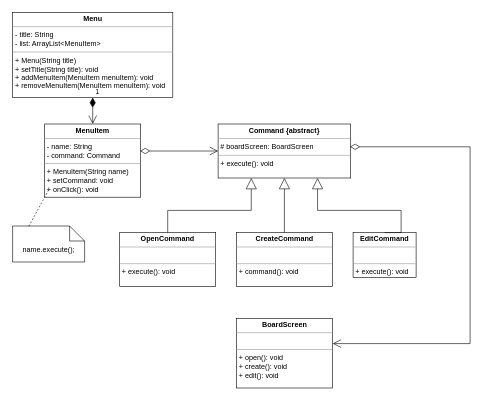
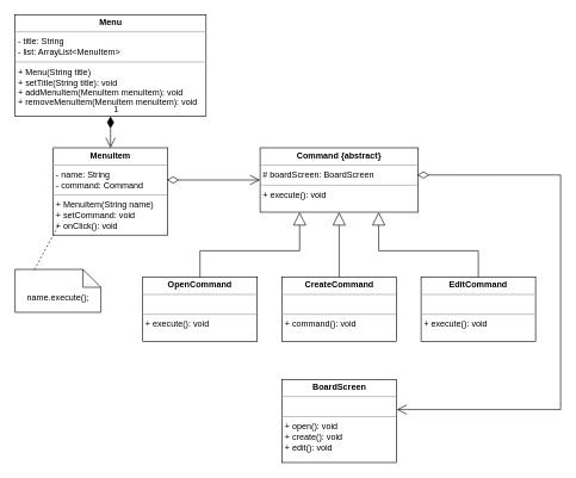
  <mxCell id="0" />
  <mxCell id="1" parent="0" />
  <mxCell id="2" value="&lt;p style=&quot;margin:0px;margin-top:4px;text-align:center;&quot;&gt;&lt;b&gt;Command {abstract}&lt;/b&gt;&lt;/p&gt;&lt;hr size=&quot;1&quot;&gt;&lt;p style=&quot;margin:0px;margin-left:4px;&quot;&gt;# boardScreen: BoardScreen&lt;/p&gt;&lt;hr size=&quot;1&quot;&gt;&lt;p style=&quot;margin:0px;margin-left:4px;&quot;&gt;+ execute(): void&lt;/p&gt;" style="verticalAlign=top;align=left;overflow=fill;fontSize=12;fontFamily=Helvetica;html=1;" vertex="1" parent="1"><mxGeometry x="363" y="206" width="221" height="90" as="geometry" /></mxCell>
  <mxCell id="3" value="&lt;p style=&quot;margin:0px;margin-top:4px;text-align:center;&quot;&gt;&lt;b&gt;BoardScreen&lt;/b&gt;&lt;/p&gt;&lt;hr size=&quot;1&quot;&gt;&lt;p style=&quot;margin:0px;margin-left:4px;&quot;&gt;&amp;nbsp;&amp;nbsp;&lt;/p&gt;&lt;hr size=&quot;1&quot;&gt;&lt;p style=&quot;margin:0px;margin-left:4px;&quot;&gt;+ open(): void&lt;/p&gt;&lt;p style=&quot;margin:0px;margin-left:4px;&quot;&gt;+ create(): void&lt;/p&gt;&lt;p style=&quot;margin:0px;margin-left:4px;&quot;&gt;+ edit(): void&lt;/p&gt;" style="verticalAlign=top;align=left;overflow=fill;fontSize=12;fontFamily=Helvetica;html=1;" vertex="1" parent="1"><mxGeometry x="393.5" y="530" width="160" height="116" as="geometry" /></mxCell>
  <mxCell id="4" value="" style="endArrow=open;html=1;endSize=12;startArrow=diamondThin;startSize=14;startFill=0;edgeStyle=orthogonalEdgeStyle;align=left;verticalAlign=bottom;rounded=0;exitX=0.995;exitY=0.422;exitDx=0;exitDy=0;exitPerimeter=0;entryX=1.003;entryY=0.362;entryDx=0;entryDy=0;entryPerimeter=0;" edge="1" parent="1" source="2" target="3"><mxGeometry x="-1" y="3" relative="1" as="geometry"><mxPoint x="593" y="244" as="sourcePoint" /><mxPoint x="603" y="577" as="targetPoint" /><Array as="points"><mxPoint x="783" y="244" /><mxPoint x="783" y="572" /></Array></mxGeometry></mxCell>
  <mxCell id="5" value="&lt;p style=&quot;margin:0px;margin-top:4px;text-align:center;&quot;&gt;&lt;b&gt;OpenCommand&lt;/b&gt;&lt;/p&gt;&lt;hr size=&quot;1&quot;&gt;&lt;p style=&quot;margin:0px;margin-left:4px;&quot;&gt;&amp;nbsp;&amp;nbsp;&lt;/p&gt;&lt;hr size=&quot;1&quot;&gt;&lt;p style=&quot;margin:0px;margin-left:4px;&quot;&gt;+ execute(): void&lt;/p&gt;" style="verticalAlign=top;align=left;overflow=fill;fontSize=12;fontFamily=Helvetica;html=1;" vertex="1" parent="1"><mxGeometry x="199" y="387" width="160" height="90" as="geometry" /></mxCell>
  <mxCell id="6" value="&lt;p style=&quot;margin:0px;margin-top:4px;text-align:center;&quot;&gt;&lt;b&gt;CreateCommand&lt;/b&gt;&lt;/p&gt;&lt;hr size=&quot;1&quot;&gt;&lt;p style=&quot;margin:0px;margin-left:4px;&quot;&gt;&amp;nbsp;&amp;nbsp;&lt;/p&gt;&lt;hr size=&quot;1&quot;&gt;&lt;p style=&quot;margin:0px;margin-left:4px;&quot;&gt;+ command(): void&lt;/p&gt;" style="verticalAlign=top;align=left;overflow=fill;fontSize=12;fontFamily=Helvetica;html=1;" vertex="1" parent="1"><mxGeometry x="393.5" y="387" width="160" height="90" as="geometry" /></mxCell>
- <mxCell id="7" value="&lt;p style=&quot;margin:0px;margin-top:4px;text-align:center;&quot;&gt;&lt;b&gt;EditCommand&lt;/b&gt;&lt;/p&gt;&lt;hr size=&quot;1&quot;&gt;&lt;p style=&quot;margin:0px;margin-left:4px;&quot;&gt;&amp;nbsp;&amp;nbsp;&lt;/p&gt;&lt;hr size=&quot;1&quot;&gt;&lt;p style=&quot;margin:0px;margin-left:4px;&quot;&gt;+ execute(): void&lt;/p&gt;" style="verticalAlign=top;align=left;overflow=fill;fontSize=12;fontFamily=Helvetica;html=1;" vertex="1" parent="1"><mxGeometry x="588" y="387" width="105" height="75" as="geometry" /></mxCell>
+ <mxCell id="7" value="&lt;p style=&quot;margin:0px;margin-top:4px;text-align:center;&quot;&gt;&lt;b&gt;EditCommand&lt;/b&gt;&lt;/p&gt;&lt;hr size=&quot;1&quot;&gt;&lt;p style=&quot;margin:0px;margin-left:4px;&quot;&gt;&amp;nbsp;&amp;nbsp;&lt;/p&gt;&lt;hr size=&quot;1&quot;&gt;&lt;p style=&quot;margin:0px;margin-left:4px;&quot;&gt;+ execute(): void&lt;/p&gt;" style="verticalAlign=top;align=left;overflow=fill;fontSize=12;fontFamily=Helvetica;html=1;" vertex="1" parent="1"><mxGeometry x="588" y="387" width="160" height="90" as="geometry" /></mxCell>
  <mxCell id="8" value="" style="endArrow=block;endSize=16;endFill=0;html=1;rounded=0;exitX=0.5;exitY=0;exitDx=0;exitDy=0;entryX=0.25;entryY=1;entryDx=0;entryDy=0;edgeStyle=orthogonalEdgeStyle;" edge="1" parent="1" source="5" target="2"><mxGeometry width="160" relative="1" as="geometry"><mxPoint x="280" y="425" as="sourcePoint" /><mxPoint x="440" y="425" as="targetPoint" /><Array as="points"><mxPoint x="279" y="350" /><mxPoint x="418" y="350" /></Array></mxGeometry></mxCell>
  <mxCell id="9" value="" style="endArrow=block;endSize=16;endFill=0;html=1;rounded=0;entryX=0.5;entryY=1;entryDx=0;entryDy=0;exitX=0.5;exitY=0;exitDx=0;exitDy=0;" edge="1" parent="1" source="6" target="2"><mxGeometry width="160" relative="1" as="geometry"><mxPoint x="391" y="627" as="sourcePoint" /><mxPoint x="551" y="627" as="targetPoint" /></mxGeometry></mxCell>
  <mxCell id="10" value="" style="endArrow=block;endSize=16;endFill=0;html=1;rounded=0;exitX=0.5;exitY=0;exitDx=0;exitDy=0;entryX=0.75;entryY=1;entryDx=0;entryDy=0;edgeStyle=orthogonalEdgeStyle;" edge="1" parent="1" source="7" target="2"><mxGeometry width="160" relative="1" as="geometry"><mxPoint x="551" y="389" as="sourcePoint" /><mxPoint x="711" y="389" as="targetPoint" /><Array as="points"><mxPoint x="668" y="350" /><mxPoint x="529" y="350" /></Array></mxGeometry></mxCell>
  <mxCell id="11" value="&lt;p style=&quot;margin:0px;margin-top:4px;text-align:center;&quot;&gt;&lt;b&gt;MenuItem&lt;/b&gt;&lt;/p&gt;&lt;hr size=&quot;1&quot;&gt;&lt;p style=&quot;margin:0px;margin-left:4px;&quot;&gt;- name: String&lt;/p&gt;&lt;p style=&quot;margin:0px;margin-left:4px;&quot;&gt;- command: Command&lt;/p&gt;&lt;hr size=&quot;1&quot;&gt;&lt;p style=&quot;margin:0px;margin-left:4px;&quot;&gt;+ MenuItem(String name)&lt;/p&gt;&lt;p style=&quot;margin:0px;margin-left:4px;&quot;&gt;+ setCommand: void&lt;/p&gt;&lt;p style=&quot;margin:0px;margin-left:4px;&quot;&gt;+ onClick(): void&lt;/p&gt;" style="verticalAlign=top;align=left;overflow=fill;fontSize=12;fontFamily=Helvetica;html=1;" vertex="1" parent="1"><mxGeometry x="74" y="206" width="160" height="122" as="geometry" /></mxCell>
  <mxCell id="12" value="" style="endArrow=open;html=1;endSize=12;startArrow=diamondThin;startSize=14;startFill=0;align=left;verticalAlign=bottom;rounded=0;entryX=0;entryY=0.5;entryDx=0;entryDy=0;" edge="1" parent="1" target="2"><mxGeometry x="-1" y="3" relative="1" as="geometry"><mxPoint x="233" y="251" as="sourcePoint" /><mxPoint x="352" y="251" as="targetPoint" /></mxGeometry></mxCell>
  <mxCell id="13" value="&lt;p style=&quot;margin:0px;margin-top:4px;text-align:center;&quot;&gt;&lt;b&gt;Menu&lt;/b&gt;&lt;/p&gt;&lt;hr size=&quot;1&quot;&gt;&lt;p style=&quot;margin:0px;margin-left:4px;&quot;&gt;- title: String&lt;/p&gt;&lt;p style=&quot;margin:0px;margin-left:4px;&quot;&gt;- list: ArrayList&amp;lt;MenuItem&amp;gt;&lt;/p&gt;&lt;hr size=&quot;1&quot;&gt;&lt;p style=&quot;margin:0px;margin-left:4px;&quot;&gt;+ Menu(String title)&lt;/p&gt;&lt;p style=&quot;margin:0px;margin-left:4px;&quot;&gt;+ setTitle(String title): void&lt;/p&gt;&lt;p style=&quot;margin:0px;margin-left:4px;&quot;&gt;+ addMenuItem(MenuItem menuItem): void&lt;/p&gt;&lt;p style=&quot;margin:0px;margin-left:4px;&quot;&gt;+ removeMenuItem(MenuItem menuItem): void&lt;/p&gt;" style="verticalAlign=top;align=left;overflow=fill;fontSize=12;fontFamily=Helvetica;html=1;" vertex="1" parent="1"><mxGeometry x="20.5" y="20" width="267" height="142" as="geometry" /></mxCell>
  <mxCell id="14" value="1" style="endArrow=open;html=1;endSize=12;startArrow=diamondThin;startSize=14;startFill=1;edgeStyle=orthogonalEdgeStyle;align=left;verticalAlign=bottom;rounded=0;exitX=0.5;exitY=1;exitDx=0;exitDy=0;entryX=0.5;entryY=0;entryDx=0;entryDy=0;" edge="1" parent="1" source="13" target="11"><mxGeometry x="-1" y="3" relative="1" as="geometry"><mxPoint x="5" y="248" as="sourcePoint" /><mxPoint x="176" y="196" as="targetPoint" /></mxGeometry></mxCell>
  <mxCell id="15" value="name.execute();" style="shape=note2;boundedLbl=1;whiteSpace=wrap;html=1;size=25;verticalAlign=top;align=center;" vertex="1" parent="1"><mxGeometry x="20.5" y="376" width="120" height="60" as="geometry" /></mxCell>
  <mxCell id="16" value="" style="endArrow=none;html=1;rounded=0;exitX=0.225;exitY=0.008;exitDx=0;exitDy=0;exitPerimeter=0;dashed=1;" edge="1" parent="1" source="15"><mxGeometry relative="1" as="geometry"><mxPoint x="-1" y="328" as="sourcePoint" /><mxPoint x="81" y="315" as="targetPoint" /></mxGeometry></mxCell>
